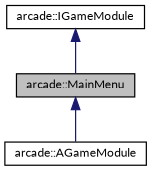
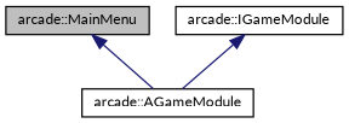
  digraph {
    fontname=Lato
    node [color=black fillcolor=white fontname=Lato fontsize=10 shape=record style=filled]
    edge [color=midnightblue dir=back fontname=Lato fontsize=10 labelfontname=Helvetica labelfontsize=10 style=solid]
    n1 [fillcolor=grey75 fontcolor=black height=0.2 label="arcade::MainMenu" width=0.4]
    n2 [height=0.2 label="arcade::AGameModule" width=0.4]
    n3 [height=0.2 label="arcade::IGameModule" width=0.4]
    n1 -> n2
-   n3 -> n1
+   n3 -> n2
  }
